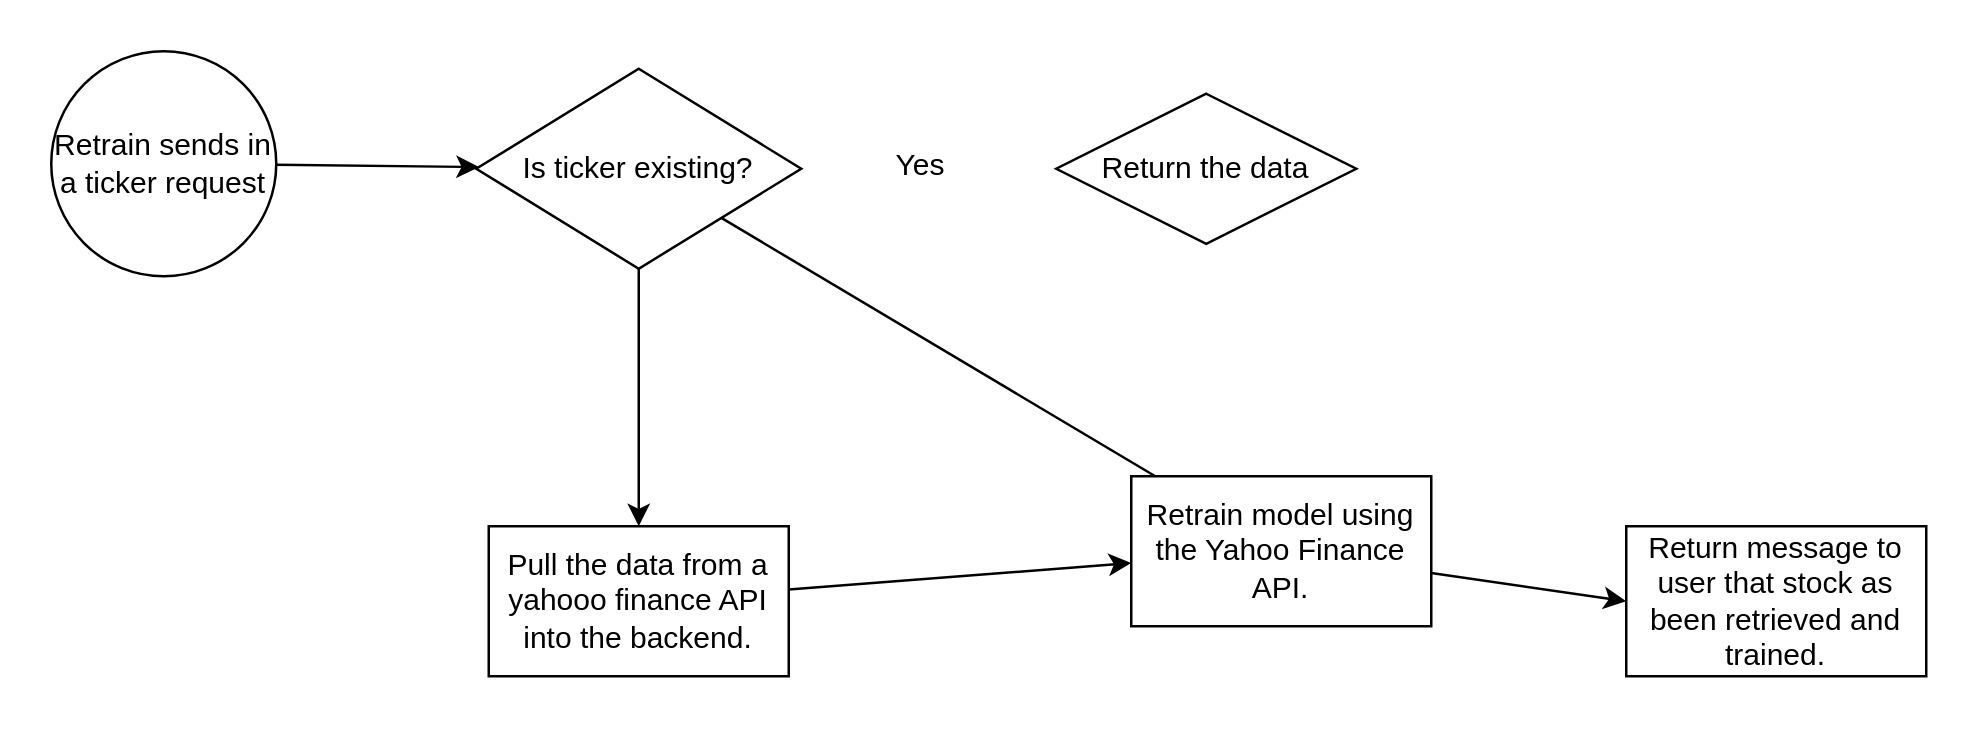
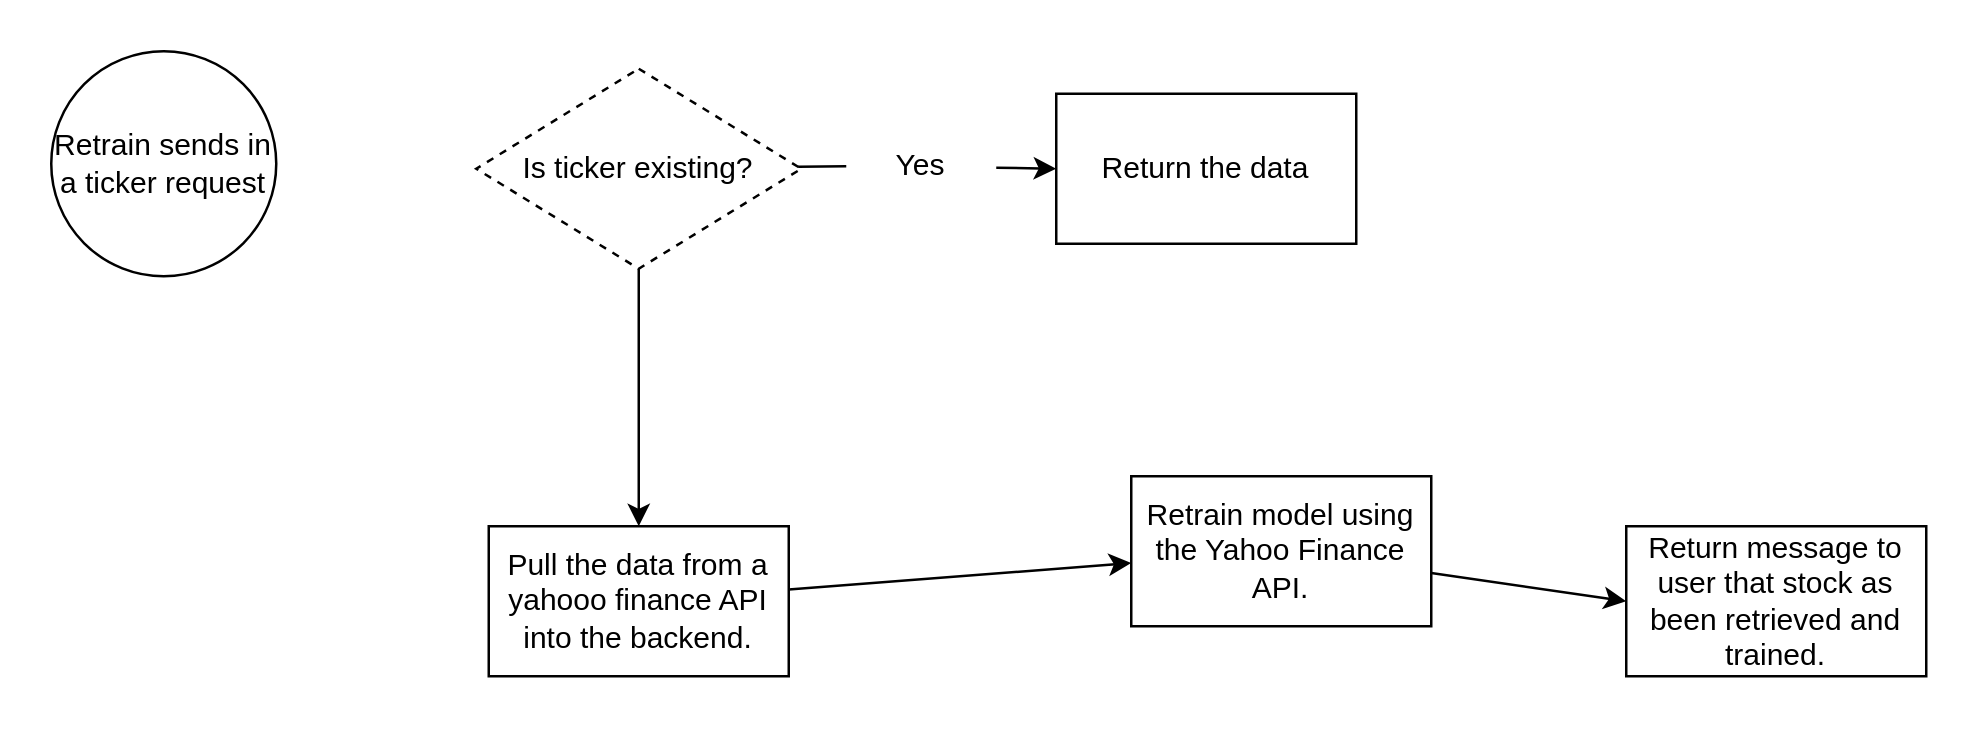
  <mxCell id="0" />
  <mxCell id="1" parent="0" />
- <mxCell id="2" style="edgeStyle=none;html=1;" edge="1" parent="1" source="3" target="6"><mxGeometry relative="1" as="geometry" /></mxCell>
  <mxCell id="3" value="Retrain sends in a ticker request" style="ellipse;whiteSpace=wrap;html=1;aspect=fixed;" vertex="1" parent="1"><mxGeometry x="20" y="20" width="90" height="90" as="geometry" /></mxCell>
+ <mxCell id="4" style="edgeStyle=none;html=1;entryX=0;entryY=0.5;entryDx=0;entryDy=0;startArrow=none;" edge="1" parent="1" source="11" target="9"><mxGeometry relative="1" as="geometry" /></mxCell>
  <mxCell id="5" style="edgeStyle=none;html=1;entryX=0.5;entryY=0;entryDx=0;entryDy=0;" edge="1" parent="1" source="6" target="8"><mxGeometry relative="1" as="geometry" /></mxCell>
- <mxCell id="6" value="Is ticker existing?" style="rhombus;whiteSpace=wrap;html=1;" vertex="1" parent="1"><mxGeometry x="190" y="27" width="130" height="80" as="geometry" /></mxCell>
+ <mxCell id="6" value="Is ticker existing?" style="rhombus;whiteSpace=wrap;html=1;dashed=1;" vertex="1" parent="1"><mxGeometry x="190" y="27" width="130" height="80" as="geometry" /></mxCell>
  <mxCell id="7" style="edgeStyle=none;html=1;" edge="1" parent="1" source="8" target="13"><mxGeometry relative="1" as="geometry" /></mxCell>
  <mxCell id="8" value="Pull the data from a yahooo finance API into the backend." style="rounded=0;whiteSpace=wrap;html=1;" vertex="1" parent="1"><mxGeometry x="195" y="210" width="120" height="60" as="geometry" /></mxCell>
- <mxCell id="9" value="Return the data" style="rhombus;whiteSpace=wrap;html=1;" vertex="1" parent="1"><mxGeometry x="422" y="37" width="120" height="60" as="geometry" /></mxCell>
- <mxCell id="10" value="" style="edgeStyle=none;html=1;endArrow=none;" edge="1" parent="1" source="6" target="13"><mxGeometry relative="1" as="geometry"><mxPoint x="320" y="67" as="sourcePoint" /><mxPoint x="450" y="67" as="targetPoint" /></mxGeometry></mxCell>
+ <mxCell id="9" value="Return the data" style="rounded=0;whiteSpace=wrap;html=1;" vertex="1" parent="1"><mxGeometry x="422" y="37" width="120" height="60" as="geometry" /></mxCell>
+ <mxCell id="10" value="" style="edgeStyle=none;html=1;entryX=0;entryY=0.5;entryDx=0;entryDy=0;endArrow=none;" edge="1" parent="1" source="6" target="11"><mxGeometry relative="1" as="geometry"><mxPoint x="320" y="67" as="sourcePoint" /><mxPoint x="450" y="67" as="targetPoint" /></mxGeometry></mxCell>
  <mxCell id="11" value="Yes" style="text;html=1;strokeColor=none;fillColor=none;align=center;verticalAlign=middle;whiteSpace=wrap;rounded=0;" vertex="1" parent="1"><mxGeometry x="338" y="51" width="60" height="30" as="geometry" /></mxCell>
  <mxCell id="12" style="edgeStyle=none;html=1;entryX=0;entryY=0.5;entryDx=0;entryDy=0;" edge="1" parent="1" source="13" target="14"><mxGeometry relative="1" as="geometry" /></mxCell>
  <mxCell id="13" value="Retrain model using the Yahoo Finance API." style="rounded=0;whiteSpace=wrap;html=1;" vertex="1" parent="1"><mxGeometry x="452" y="190" width="120" height="60" as="geometry" /></mxCell>
  <mxCell id="14" value="Return message to user that stock as been retrieved and trained." style="rounded=0;whiteSpace=wrap;html=1;" vertex="1" parent="1"><mxGeometry x="650" y="210" width="120" height="60" as="geometry" /></mxCell>
